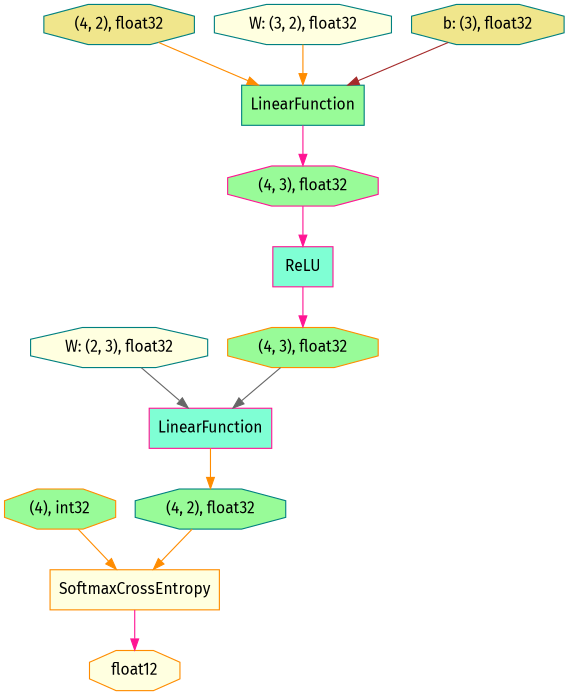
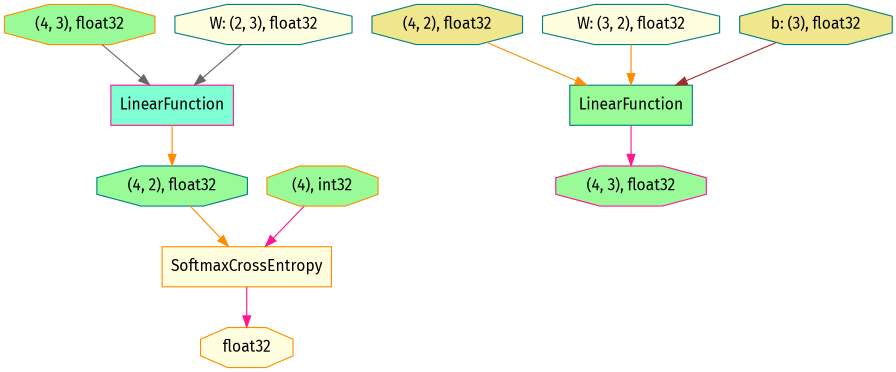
  digraph {
    fontname="Fira Sans"
    rankdir=TB
    node [color=teal fillcolor=palegreen fontname="Fira Sans" shape=octagon style=filled]
    edge [color=deeppink fontname="Fira Sans"]
-   n1 [color=deeppink fillcolor=aquamarine label=ReLU shape=record]
    n2 [color=darkorange label="(4, 3), float32"]
    n3 [color=deeppink fillcolor=aquamarine label=LinearFunction shape=record]
    n4 [fillcolor=khaki label="(4, 2), float32"]
    n5 [label=LinearFunction shape=record]
    n6 [color=deeppink label="(4, 3), float32"]
    n7 [label="(4, 2), float32"]
    n8 [color=darkorange fillcolor=lightyellow label=SoftmaxCrossEntropy shape=record]
-   n9 [color=darkorange fillcolor=lightyellow label=float12]
+   n9 [color=darkorange fillcolor=lightyellow label=float32]
    n10 [fillcolor=lightyellow label="W: (3, 2), float32"]
    n11 [color=darkorange label="(4), int32"]
    n12 [fillcolor=lightyellow label="W: (2, 3), float32"]
    n13 [fillcolor=khaki label="b: (3), float32"]
-   n1 -> n2
    n2 -> n3 [color=gray40]
    n3 -> n7 [color=darkorange]
    n4 -> n5 [color=darkorange]
    n5 -> n6
-   n6 -> n1
    n7 -> n8 [color=darkorange]
    n8 -> n9
    n10 -> n5 [color=darkorange]
-   n11 -> n8 [color=darkorange]
+   n11 -> n8
    n12 -> n3 [color=gray40]
    n13 -> n5 [color=brown]
  }
